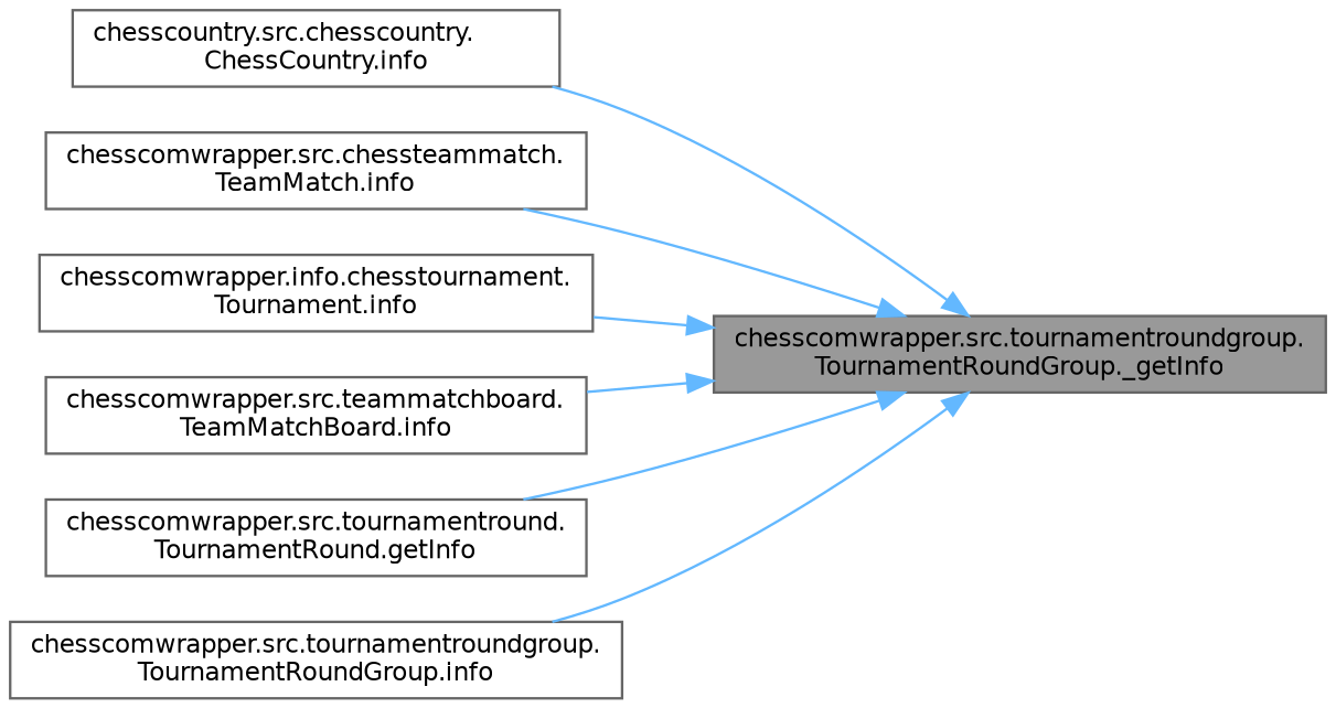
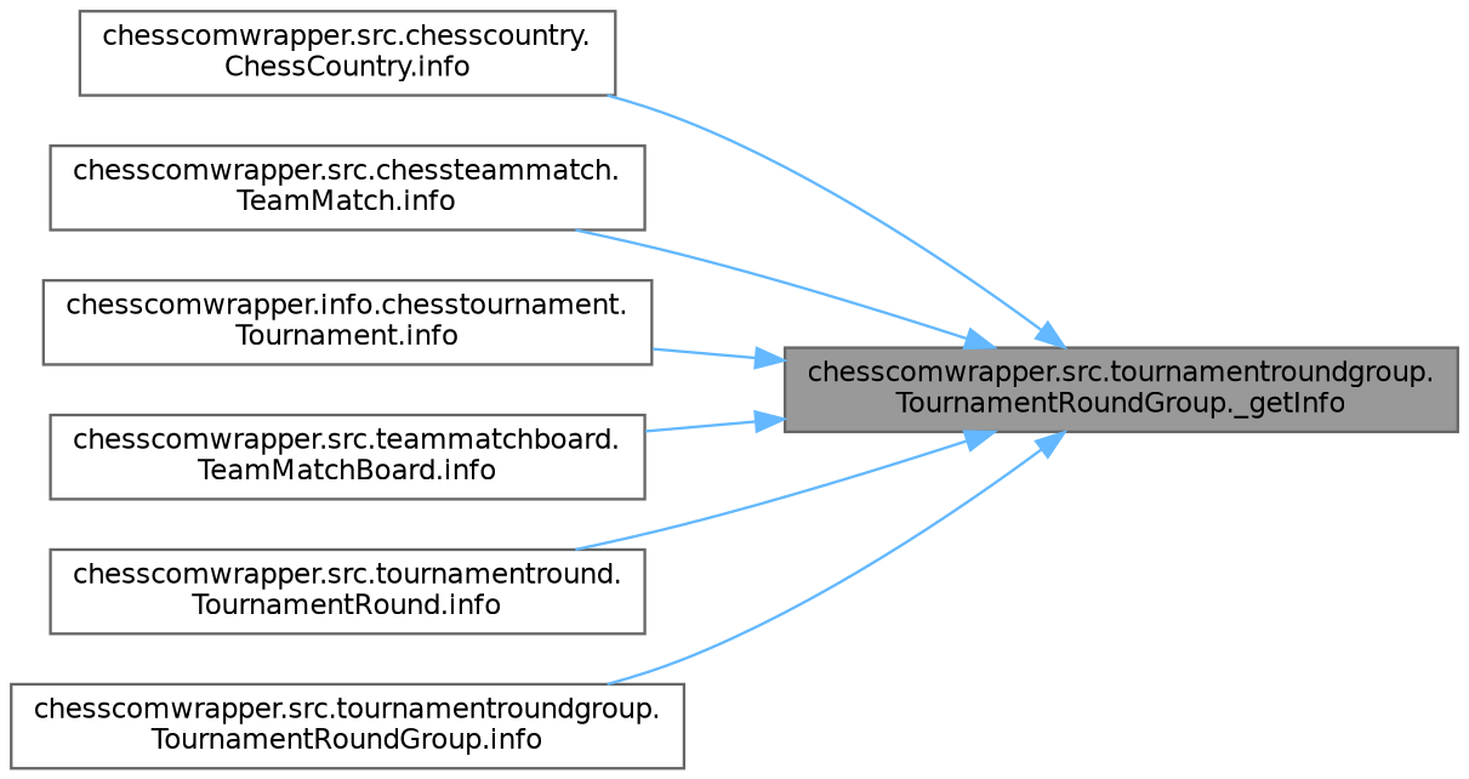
  digraph {
    rankdir=RL
    node [color=grey40 fillcolor=white fontname=Helvetica fontsize=10 shape=box style=filled]
    edge [color=steelblue1 dir=back fontname=Helvetica fontsize=10 labelfontname=Helvetica labelfontsize=10 style=solid]
    n1 [color=gray40 fillcolor=grey60 fontcolor=black height=0.2 label="chesscomwrapper.src.tournamentroundgroup.\lTournamentRoundGroup._getInfo" width=0.4]
-   n2 [height=0.2 label="chesscountry.src.chesscountry.\lChessCountry.info" width=0.4]
+   n2 [height=0.2 label="chesscomwrapper.src.chesscountry.\lChessCountry.info" width=0.4]
    n3 [height=0.2 label="chesscomwrapper.src.chessteammatch.\lTeamMatch.info" width=0.4]
    n4 [height=0.2 label="chesscomwrapper.info.chesstournament.\lTournament.info" width=0.4]
    n5 [height=0.2 label="chesscomwrapper.src.teammatchboard.\lTeamMatchBoard.info" width=0.4]
-   n6 [height=0.2 label="chesscomwrapper.src.tournamentround.\lTournamentRound.getInfo" width=0.4]
+   n6 [height=0.2 label="chesscomwrapper.src.tournamentround.\lTournamentRound.info" width=0.4]
    n7 [height=0.2 label="chesscomwrapper.src.tournamentroundgroup.\lTournamentRoundGroup.info" width=0.4]
    n1 -> n2
    n1 -> n3
    n1 -> n4
    n1 -> n5
    n1 -> n6
    n1 -> n7
  }
